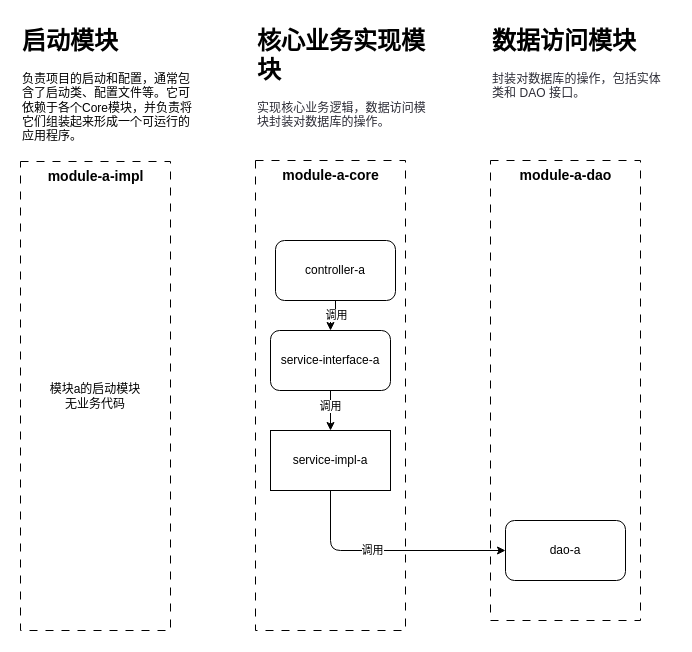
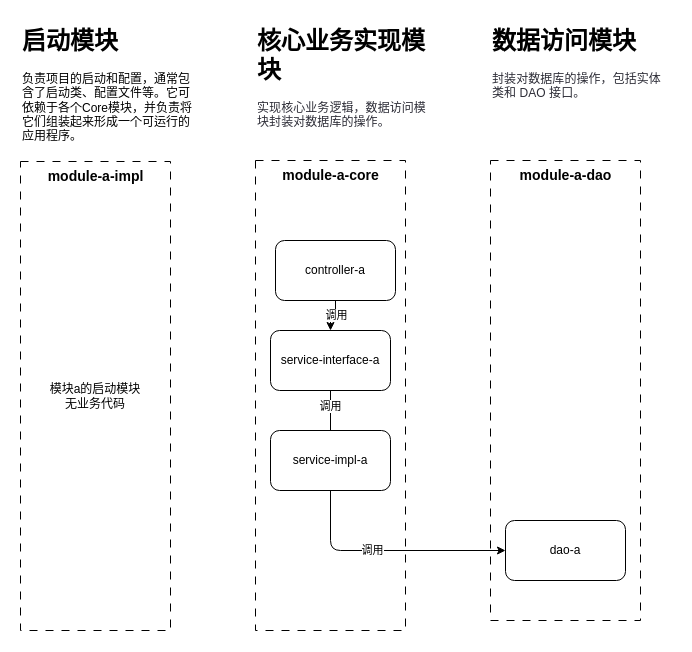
  <mxCell id="0" />
  <mxCell id="1" parent="0" />
  <mxCell id="2" value="" style="rounded=0;whiteSpace=wrap;html=1;dashed=1;dashPattern=8 8;" parent="1" vertex="1"><mxGeometry x="490" y="160" width="150" height="460" as="geometry" /></mxCell>
  <mxCell id="3" value="" style="rounded=0;whiteSpace=wrap;html=1;dashed=1;dashPattern=8 8;" parent="1" vertex="1"><mxGeometry x="255" y="160" width="150" height="470" as="geometry" /></mxCell>
  <mxCell id="4" style="edgeStyle=orthogonalEdgeStyle;rounded=0;orthogonalLoop=1;jettySize=auto;html=1;exitX=0.5;exitY=1;exitDx=0;exitDy=0;" parent="1" source="6" target="9" edge="1"><mxGeometry relative="1" as="geometry" /></mxCell>
  <mxCell id="5" value="调用" style="edgeLabel;html=1;align=center;verticalAlign=middle;resizable=0;points=[];" parent="4" vertex="1" connectable="0"><mxGeometry x="-0.226" relative="1" as="geometry"><mxPoint as="offset" /></mxGeometry></mxCell>
  <mxCell id="6" value="&lt;span style=&quot;background-color: transparent; color: light-dark(rgb(0, 0, 0), rgb(255, 255, 255));&quot;&gt;controller-a&lt;/span&gt;" style="rounded=1;whiteSpace=wrap;html=1;" parent="1" vertex="1"><mxGeometry x="275" y="240" width="120" height="60" as="geometry" /></mxCell>
- <mxCell id="7" style="edgeStyle=orthogonalEdgeStyle;rounded=0;orthogonalLoop=1;jettySize=auto;html=1;exitX=0.5;exitY=1;exitDx=0;exitDy=0;" parent="1" source="9" target="12" edge="1"><mxGeometry relative="1" as="geometry" /></mxCell>
+ <mxCell id="7" style="edgeStyle=orthogonalEdgeStyle;rounded=0;orthogonalLoop=1;jettySize=auto;html=1;exitX=0.5;exitY=1;exitDx=0;exitDy=0;endArrow=none;" parent="1" source="9" target="12" edge="1"><mxGeometry relative="1" as="geometry" /></mxCell>
  <mxCell id="8" value="调用" style="edgeLabel;html=1;align=center;verticalAlign=middle;resizable=0;points=[];" parent="7" vertex="1" connectable="0"><mxGeometry x="-0.226" y="-1" relative="1" as="geometry"><mxPoint as="offset" /></mxGeometry></mxCell>
  <mxCell id="9" value="&lt;span style=&quot;background-color: transparent; color: light-dark(rgb(0, 0, 0), rgb(255, 255, 255));&quot;&gt;service-&lt;/span&gt;&lt;span style=&quot;background-color: transparent; color: light-dark(rgb(0, 0, 0), rgb(255, 255, 255));&quot;&gt;interface-a&lt;/span&gt;" style="rounded=1;whiteSpace=wrap;html=1;" parent="1" vertex="1"><mxGeometry x="270" y="330" width="120" height="60" as="geometry" /></mxCell>
  <mxCell id="10" style="edgeStyle=orthogonalEdgeStyle;rounded=1;orthogonalLoop=1;jettySize=auto;html=1;exitX=0.5;exitY=1;exitDx=0;exitDy=0;entryX=0;entryY=0.5;entryDx=0;entryDy=0;curved=0;" parent="1" source="12" target="14" edge="1"><mxGeometry relative="1" as="geometry" /></mxCell>
  <mxCell id="11" value="调用" style="edgeLabel;html=1;align=center;verticalAlign=middle;resizable=0;points=[];" parent="10" vertex="1" connectable="0"><mxGeometry x="-0.139" y="1" relative="1" as="geometry"><mxPoint as="offset" /></mxGeometry></mxCell>
- <mxCell id="12" value="&lt;span style=&quot;background-color: transparent; color: light-dark(rgb(0, 0, 0), rgb(255, 255, 255));&quot;&gt;service-impl-a&lt;/span&gt;" style="whiteSpace=wrap;html=1;rounded=0;" parent="1" vertex="1"><mxGeometry x="270" y="430" width="120" height="60" as="geometry" /></mxCell>
+ <mxCell id="12" value="&lt;span style=&quot;background-color: transparent; color: light-dark(rgb(0, 0, 0), rgb(255, 255, 255));&quot;&gt;service-impl-a&lt;/span&gt;" style="rounded=1;whiteSpace=wrap;html=1;" parent="1" vertex="1"><mxGeometry x="270" y="430" width="120" height="60" as="geometry" /></mxCell>
  <mxCell id="13" value="&lt;b&gt;&lt;font style=&quot;font-size: 14px;&quot;&gt;module-a-core&lt;/font&gt;&lt;/b&gt;" style="text;html=1;align=center;verticalAlign=middle;whiteSpace=wrap;rounded=0;" parent="1" vertex="1"><mxGeometry x="263.75" y="160" width="132.5" height="30" as="geometry" /></mxCell>
  <mxCell id="14" value="&lt;span style=&quot;background-color: transparent; color: light-dark(rgb(0, 0, 0), rgb(255, 255, 255));&quot;&gt;dao-a&lt;/span&gt;" style="rounded=1;whiteSpace=wrap;html=1;" parent="1" vertex="1"><mxGeometry x="505" y="520" width="120" height="60" as="geometry" /></mxCell>
  <mxCell id="15" value="&lt;b&gt;&lt;font style=&quot;font-size: 14px;&quot;&gt;module-a-dao&lt;/font&gt;&lt;/b&gt;" style="text;html=1;align=center;verticalAlign=middle;whiteSpace=wrap;rounded=0;" parent="1" vertex="1"><mxGeometry x="498.75" y="160" width="132.5" height="30" as="geometry" /></mxCell>
  <mxCell id="16" value="模块a的启动模块&lt;div&gt;无业务代码&lt;/div&gt;" style="rounded=0;whiteSpace=wrap;html=1;dashed=1;dashPattern=8 8;" vertex="1" parent="1"><mxGeometry x="20" y="161" width="150" height="469" as="geometry" /></mxCell>
  <mxCell id="17" value="&lt;b&gt;&lt;font style=&quot;font-size: 14px;&quot;&gt;module-a-impl&lt;/font&gt;&lt;/b&gt;" style="text;html=1;align=center;verticalAlign=middle;whiteSpace=wrap;rounded=0;" vertex="1" parent="1"><mxGeometry x="28.75" y="161" width="132.5" height="30" as="geometry" /></mxCell>
  <mxCell id="18" value="&lt;h1 style=&quot;margin-top: 0px;&quot;&gt;启动模块&lt;/h1&gt;&lt;p&gt;&lt;span style=&quot;text-align: center; background-color: transparent; color: light-dark(rgb(0, 0, 0), rgb(255, 255, 255));&quot;&gt;负责项目的启动和配置，通常包含了启动类、配置文件等。它可依赖于各个Core模块，并负责将它们组装起来形成一个可运行的应用程序。&lt;/span&gt;&lt;/p&gt;" style="text;html=1;whiteSpace=wrap;overflow=hidden;rounded=0;" vertex="1" parent="1"><mxGeometry x="20" y="20" width="180" height="120" as="geometry" /></mxCell>
  <mxCell id="19" value="&lt;h1 style=&quot;margin-top: 0px;&quot;&gt;核心业务实现模块&lt;/h1&gt;&lt;p&gt;&lt;span style=&quot;background-color: rgb(255, 255, 255); color: rgb(44, 44, 54); letter-spacing: 0.064px;&quot;&gt;&lt;font face=&quot;Helvetica&quot; style=&quot;font-size: 12px;&quot;&gt;实现核心业务逻辑，数据访问模块封装对数据库的操作。&lt;/font&gt;&lt;/span&gt;&lt;/p&gt;" style="text;html=1;whiteSpace=wrap;overflow=hidden;rounded=0;" vertex="1" parent="1"><mxGeometry x="255" y="20" width="180" height="120" as="geometry" /></mxCell>
  <mxCell id="20" value="&lt;h1 style=&quot;margin-top: 0px;&quot;&gt;数据访问模块&lt;/h1&gt;&lt;p&gt;&lt;span style=&quot;background-color: rgb(255, 255, 255); color: rgb(44, 44, 54); letter-spacing: 0.064px;&quot;&gt;&lt;font face=&quot;Helvetica&quot; style=&quot;font-size: 12px;&quot;&gt;封装对数据库的操作，包括实体类和 DAO 接口。&lt;/font&gt;&lt;/span&gt;&lt;/p&gt;" style="text;html=1;whiteSpace=wrap;overflow=hidden;rounded=0;" vertex="1" parent="1"><mxGeometry x="490" y="20" width="180" height="120" as="geometry" /></mxCell>
